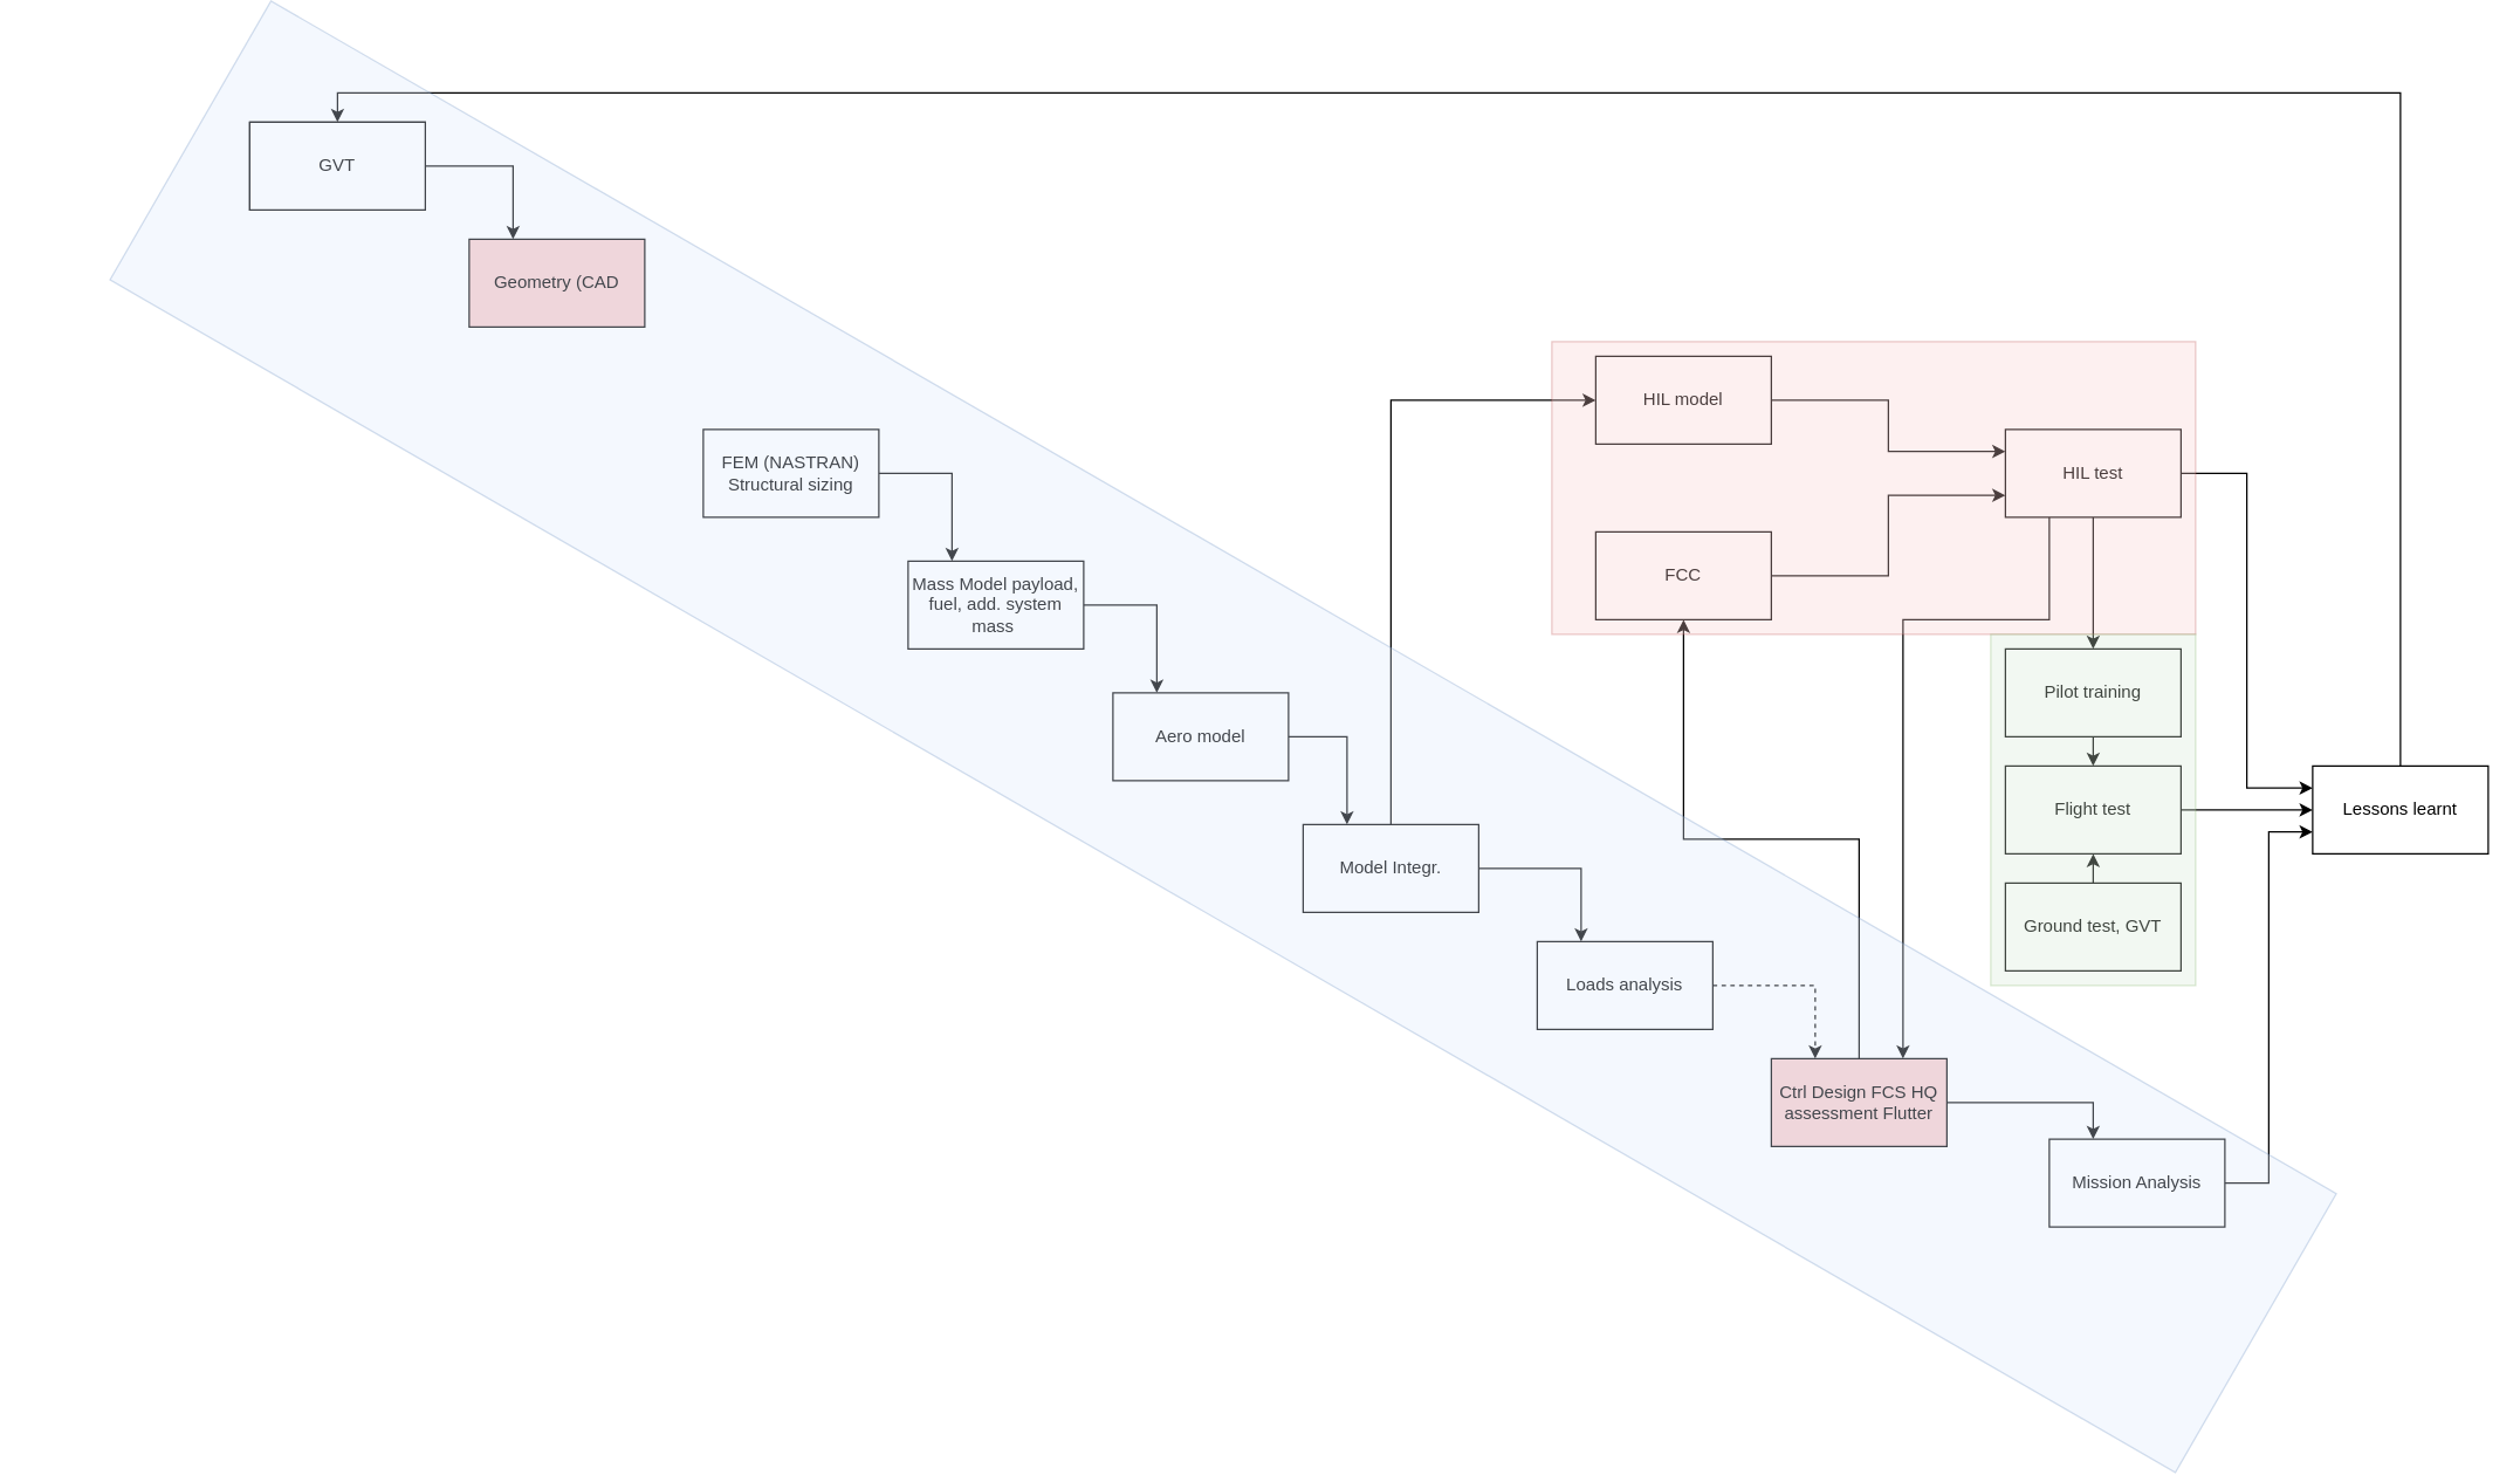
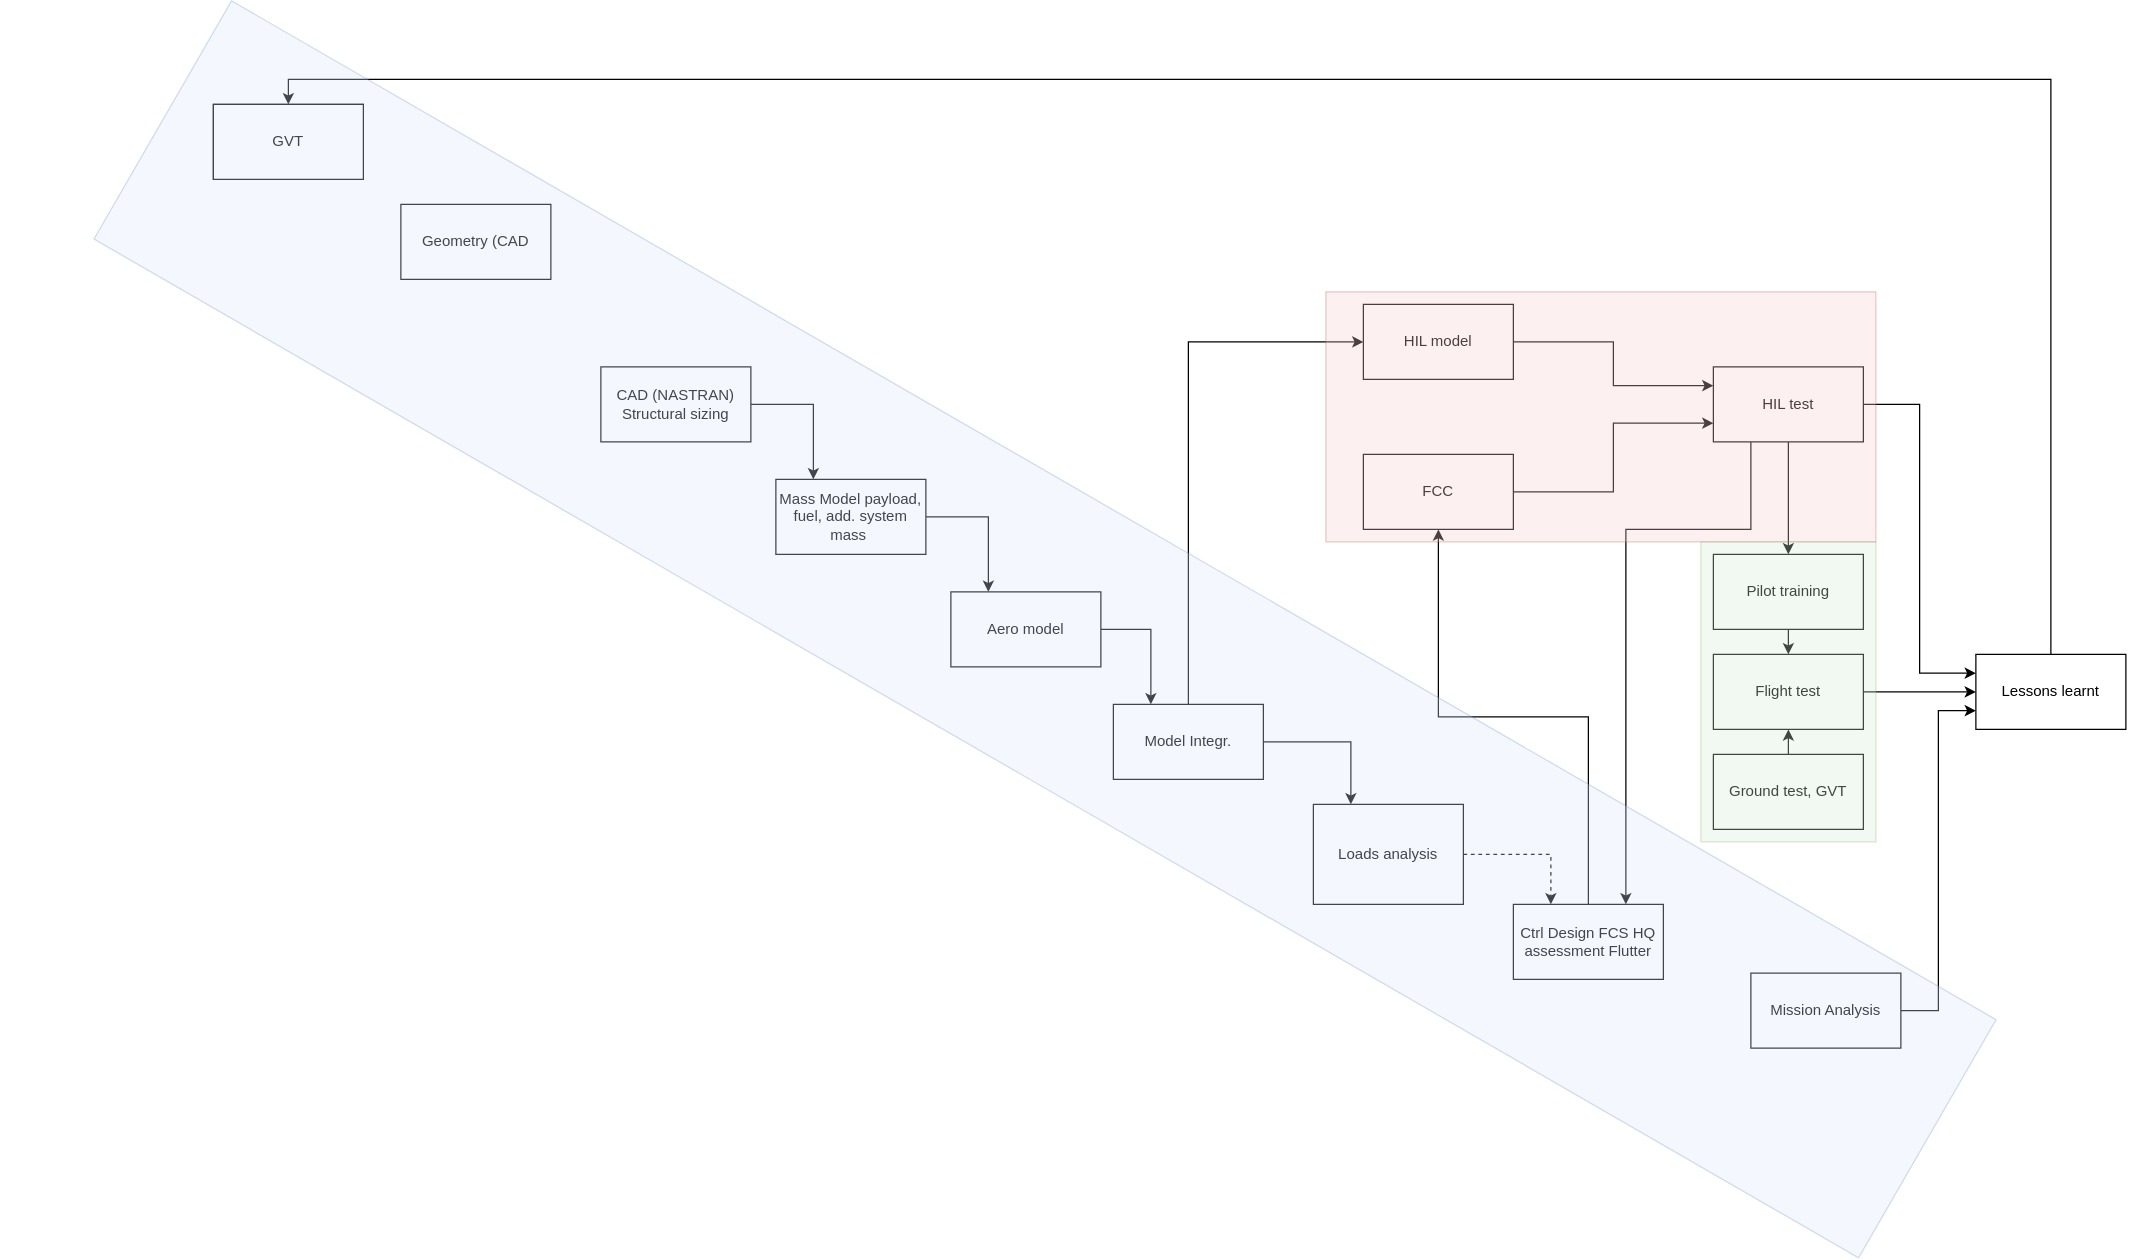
  <mxCell id="0" />
  <mxCell id="1" parent="0" />
  <mxCell id="2" value="" style="rounded=0;whiteSpace=wrap;html=1;" parent="1" vertex="1"><mxGeometry x="170" y="20" width="120" height="60" as="geometry" /></mxCell>
  <mxCell id="3" style="edgeStyle=orthogonalEdgeStyle;rounded=0;orthogonalLoop=1;jettySize=auto;html=1;exitX=1;exitY=0.5;exitDx=0;exitDy=0;entryX=0;entryY=0.75;entryDx=0;entryDy=0;" parent="1" source="4" target="33" edge="1"><mxGeometry relative="1" as="geometry" /></mxCell>
  <mxCell id="4" value="Mission Analysis" style="rounded=0;whiteSpace=wrap;html=1;" parent="1" vertex="1"><mxGeometry x="1400" y="715" width="120" height="60" as="geometry" /></mxCell>
- <mxCell id="5" style="edgeStyle=orthogonalEdgeStyle;rounded=0;orthogonalLoop=1;jettySize=auto;html=1;exitX=1;exitY=0.5;exitDx=0;exitDy=0;entryX=0.25;entryY=0;entryDx=0;entryDy=0;" parent="1" source="6" target="7" edge="1"><mxGeometry relative="1" as="geometry" /></mxCell>
  <mxCell id="6" value="GVT" style="rounded=0;whiteSpace=wrap;html=1;" parent="1" vertex="1"><mxGeometry x="170" y="20" width="120" height="60" as="geometry" /></mxCell>
- <mxCell id="7" value="Geometry (CAD" style="rounded=0;whiteSpace=wrap;html=1;fillColor=#f8cecc;" parent="1" vertex="1"><mxGeometry x="320" y="100" width="120" height="60" as="geometry" /></mxCell>
+ <mxCell id="7" value="Geometry (CAD" style="rounded=0;whiteSpace=wrap;html=1;" parent="1" vertex="1"><mxGeometry x="320" y="100" width="120" height="60" as="geometry" /></mxCell>
  <mxCell id="8" style="edgeStyle=orthogonalEdgeStyle;rounded=0;orthogonalLoop=1;jettySize=auto;html=1;exitX=1;exitY=0.5;exitDx=0;exitDy=0;entryX=0.25;entryY=0;entryDx=0;entryDy=0;dashed=1;" parent="1" source="9" target="12" edge="1"><mxGeometry relative="1" as="geometry" /></mxCell>
- <mxCell id="9" value="Loads analysis" style="rounded=0;whiteSpace=wrap;html=1;" parent="1" vertex="1"><mxGeometry x="1050" y="580" width="120" height="60" as="geometry" /></mxCell>
+ <mxCell id="9" value="Loads analysis" style="rounded=0;whiteSpace=wrap;html=1;" parent="1" vertex="1"><mxGeometry x="1050" y="580" width="120" height="80" as="geometry" /></mxCell>
  <mxCell id="10" style="edgeStyle=orthogonalEdgeStyle;rounded=0;orthogonalLoop=1;jettySize=auto;html=1;exitX=0.5;exitY=0;exitDx=0;exitDy=0;entryX=0.5;entryY=1;entryDx=0;entryDy=0;" parent="1" source="12" target="25" edge="1"><mxGeometry relative="1" as="geometry" /></mxCell>
- <mxCell id="11" style="edgeStyle=orthogonalEdgeStyle;rounded=0;orthogonalLoop=1;jettySize=auto;html=1;exitX=1;exitY=0.5;exitDx=0;exitDy=0;entryX=0.25;entryY=0;entryDx=0;entryDy=0;" parent="1" source="12" target="4" edge="1"><mxGeometry relative="1" as="geometry" /></mxCell>
- <mxCell id="12" value="Ctrl Design FCS HQ assessment Flutter" style="rounded=0;whiteSpace=wrap;html=1;fillColor=#f8cecc;" parent="1" vertex="1"><mxGeometry x="1210" y="660" width="120" height="60" as="geometry" /></mxCell>
+ <mxCell id="12" value="Ctrl Design FCS HQ assessment Flutter" style="rounded=0;whiteSpace=wrap;html=1;" parent="1" vertex="1"><mxGeometry x="1210" y="660" width="120" height="60" as="geometry" /></mxCell>
  <mxCell id="13" style="edgeStyle=orthogonalEdgeStyle;rounded=0;orthogonalLoop=1;jettySize=auto;html=1;exitX=1;exitY=0.5;exitDx=0;exitDy=0;entryX=0.25;entryY=0;entryDx=0;entryDy=0;" parent="1" source="14" target="21" edge="1"><mxGeometry relative="1" as="geometry" /></mxCell>
  <mxCell id="14" value="Aero model" style="rounded=0;whiteSpace=wrap;html=1;" parent="1" vertex="1"><mxGeometry x="760" y="410" width="120" height="60" as="geometry" /></mxCell>
  <mxCell id="15" style="edgeStyle=orthogonalEdgeStyle;rounded=0;orthogonalLoop=1;jettySize=auto;html=1;exitX=1;exitY=0.5;exitDx=0;exitDy=0;entryX=0.25;entryY=0;entryDx=0;entryDy=0;" parent="1" source="16" target="14" edge="1"><mxGeometry relative="1" as="geometry" /></mxCell>
  <mxCell id="16" value="Mass Model payload, fuel, add. system mass&amp;nbsp;" style="rounded=0;whiteSpace=wrap;html=1;" parent="1" vertex="1"><mxGeometry x="620" y="320" width="120" height="60" as="geometry" /></mxCell>
  <mxCell id="17" style="edgeStyle=orthogonalEdgeStyle;rounded=0;orthogonalLoop=1;jettySize=auto;html=1;exitX=1;exitY=0.5;exitDx=0;exitDy=0;entryX=0.25;entryY=0;entryDx=0;entryDy=0;" parent="1" source="18" target="16" edge="1"><mxGeometry relative="1" as="geometry" /></mxCell>
- <mxCell id="18" value="FEM (NASTRAN) Structural sizing" style="rounded=0;whiteSpace=wrap;html=1;" parent="1" vertex="1"><mxGeometry x="480" y="230" width="120" height="60" as="geometry" /></mxCell>
+ <mxCell id="18" value="CAD (NASTRAN) Structural sizing" style="rounded=0;whiteSpace=wrap;html=1;" parent="1" vertex="1"><mxGeometry x="480" y="230" width="120" height="60" as="geometry" /></mxCell>
  <mxCell id="19" style="edgeStyle=orthogonalEdgeStyle;rounded=0;orthogonalLoop=1;jettySize=auto;html=1;exitX=0.5;exitY=0;exitDx=0;exitDy=0;entryX=0;entryY=0.5;entryDx=0;entryDy=0;" parent="1" source="21" target="23" edge="1"><mxGeometry relative="1" as="geometry" /></mxCell>
  <mxCell id="20" style="edgeStyle=orthogonalEdgeStyle;rounded=0;orthogonalLoop=1;jettySize=auto;html=1;exitX=1;exitY=0.5;exitDx=0;exitDy=0;entryX=0.25;entryY=0;entryDx=0;entryDy=0;" parent="1" source="21" target="9" edge="1"><mxGeometry relative="1" as="geometry" /></mxCell>
  <mxCell id="21" value="Model Integr." style="rounded=0;whiteSpace=wrap;html=1;" parent="1" vertex="1"><mxGeometry x="890" y="500" width="120" height="60" as="geometry" /></mxCell>
  <mxCell id="22" style="edgeStyle=orthogonalEdgeStyle;rounded=0;orthogonalLoop=1;jettySize=auto;html=1;exitX=1;exitY=0.5;exitDx=0;exitDy=0;entryX=0;entryY=0.25;entryDx=0;entryDy=0;" parent="1" source="23" target="29" edge="1"><mxGeometry relative="1" as="geometry" /></mxCell>
  <mxCell id="23" value="HIL model" style="rounded=0;whiteSpace=wrap;html=1;" parent="1" vertex="1"><mxGeometry x="1090" y="180" width="120" height="60" as="geometry" /></mxCell>
  <mxCell id="24" style="edgeStyle=orthogonalEdgeStyle;rounded=0;orthogonalLoop=1;jettySize=auto;html=1;exitX=1;exitY=0.5;exitDx=0;exitDy=0;entryX=0;entryY=0.75;entryDx=0;entryDy=0;" parent="1" source="25" target="29" edge="1"><mxGeometry relative="1" as="geometry" /></mxCell>
  <mxCell id="25" value="FCC" style="rounded=0;whiteSpace=wrap;html=1;" parent="1" vertex="1"><mxGeometry x="1090" y="300" width="120" height="60" as="geometry" /></mxCell>
  <mxCell id="26" style="edgeStyle=orthogonalEdgeStyle;rounded=0;orthogonalLoop=1;jettySize=auto;html=1;exitX=0.5;exitY=1;exitDx=0;exitDy=0;entryX=0.5;entryY=0;entryDx=0;entryDy=0;" parent="1" source="29" target="37" edge="1"><mxGeometry relative="1" as="geometry" /></mxCell>
  <mxCell id="27" style="edgeStyle=orthogonalEdgeStyle;rounded=0;orthogonalLoop=1;jettySize=auto;html=1;exitX=0.25;exitY=1;exitDx=0;exitDy=0;entryX=0.75;entryY=0;entryDx=0;entryDy=0;" parent="1" source="29" target="12" edge="1"><mxGeometry relative="1" as="geometry"><Array as="points"><mxPoint x="1400" y="360" /><mxPoint x="1300" y="360" /></Array></mxGeometry></mxCell>
  <mxCell id="28" style="edgeStyle=orthogonalEdgeStyle;rounded=0;orthogonalLoop=1;jettySize=auto;html=1;exitX=1;exitY=0.5;exitDx=0;exitDy=0;entryX=0;entryY=0.25;entryDx=0;entryDy=0;" parent="1" source="29" target="33" edge="1"><mxGeometry relative="1" as="geometry" /></mxCell>
  <mxCell id="29" value="HIL test" style="rounded=0;whiteSpace=wrap;html=1;" parent="1" vertex="1"><mxGeometry x="1370" y="230" width="120" height="60" as="geometry" /></mxCell>
  <mxCell id="30" style="edgeStyle=orthogonalEdgeStyle;rounded=0;orthogonalLoop=1;jettySize=auto;html=1;exitX=0.5;exitY=0;exitDx=0;exitDy=0;entryX=0.5;entryY=0;entryDx=0;entryDy=0;" parent="1" source="33" target="6" edge="1"><mxGeometry relative="1" as="geometry" /></mxCell>
  <mxCell id="31" style="edgeStyle=orthogonalEdgeStyle;rounded=0;orthogonalLoop=1;jettySize=auto;html=1;exitX=1;exitY=0.5;exitDx=0;exitDy=0;entryX=0;entryY=0.5;entryDx=0;entryDy=0;" parent="1" source="32" target="33" edge="1"><mxGeometry relative="1" as="geometry" /></mxCell>
  <mxCell id="32" value="Flight test" style="rounded=0;whiteSpace=wrap;html=1;" parent="1" vertex="1"><mxGeometry x="1370" y="460" width="120" height="60" as="geometry" /></mxCell>
  <mxCell id="33" value="Lessons learnt" style="rounded=0;whiteSpace=wrap;html=1;" parent="1" vertex="1"><mxGeometry x="1580" y="460" width="120" height="60" as="geometry" /></mxCell>
  <mxCell id="34" value="" style="rounded=0;whiteSpace=wrap;html=1;rotation=30;opacity=30;fillColor=#dae8fc;strokeColor=#6c8ebf;" parent="1" vertex="1"><mxGeometry x="20.33" y="330" width="1630" height="220" as="geometry" /></mxCell>
  <mxCell id="35" value="" style="rounded=0;whiteSpace=wrap;html=1;rotation=0;opacity=30;fillColor=#f8cecc;strokeColor=#b85450;" parent="1" vertex="1"><mxGeometry x="1060" y="170" width="440" height="200" as="geometry" /></mxCell>
  <mxCell id="36" style="edgeStyle=orthogonalEdgeStyle;rounded=0;orthogonalLoop=1;jettySize=auto;html=1;exitX=0.5;exitY=1;exitDx=0;exitDy=0;entryX=0.5;entryY=0;entryDx=0;entryDy=0;" parent="1" source="37" target="32" edge="1"><mxGeometry relative="1" as="geometry" /></mxCell>
  <mxCell id="37" value="Pilot training" style="rounded=0;whiteSpace=wrap;html=1;" parent="1" vertex="1"><mxGeometry x="1370" y="380" width="120" height="60" as="geometry" /></mxCell>
  <mxCell id="38" style="edgeStyle=orthogonalEdgeStyle;rounded=0;orthogonalLoop=1;jettySize=auto;html=1;exitX=0.5;exitY=0;exitDx=0;exitDy=0;entryX=0.5;entryY=1;entryDx=0;entryDy=0;" parent="1" source="39" target="32" edge="1"><mxGeometry relative="1" as="geometry" /></mxCell>
  <mxCell id="39" value="Ground test, GVT" style="rounded=0;whiteSpace=wrap;html=1;" parent="1" vertex="1"><mxGeometry x="1370" y="540" width="120" height="60" as="geometry" /></mxCell>
  <mxCell id="40" value="" style="rounded=0;whiteSpace=wrap;html=1;rotation=0;opacity=30;fillColor=#d5e8d4;strokeColor=#82b366;" parent="1" vertex="1"><mxGeometry x="1360" y="370" width="140" height="240" as="geometry" /></mxCell>
